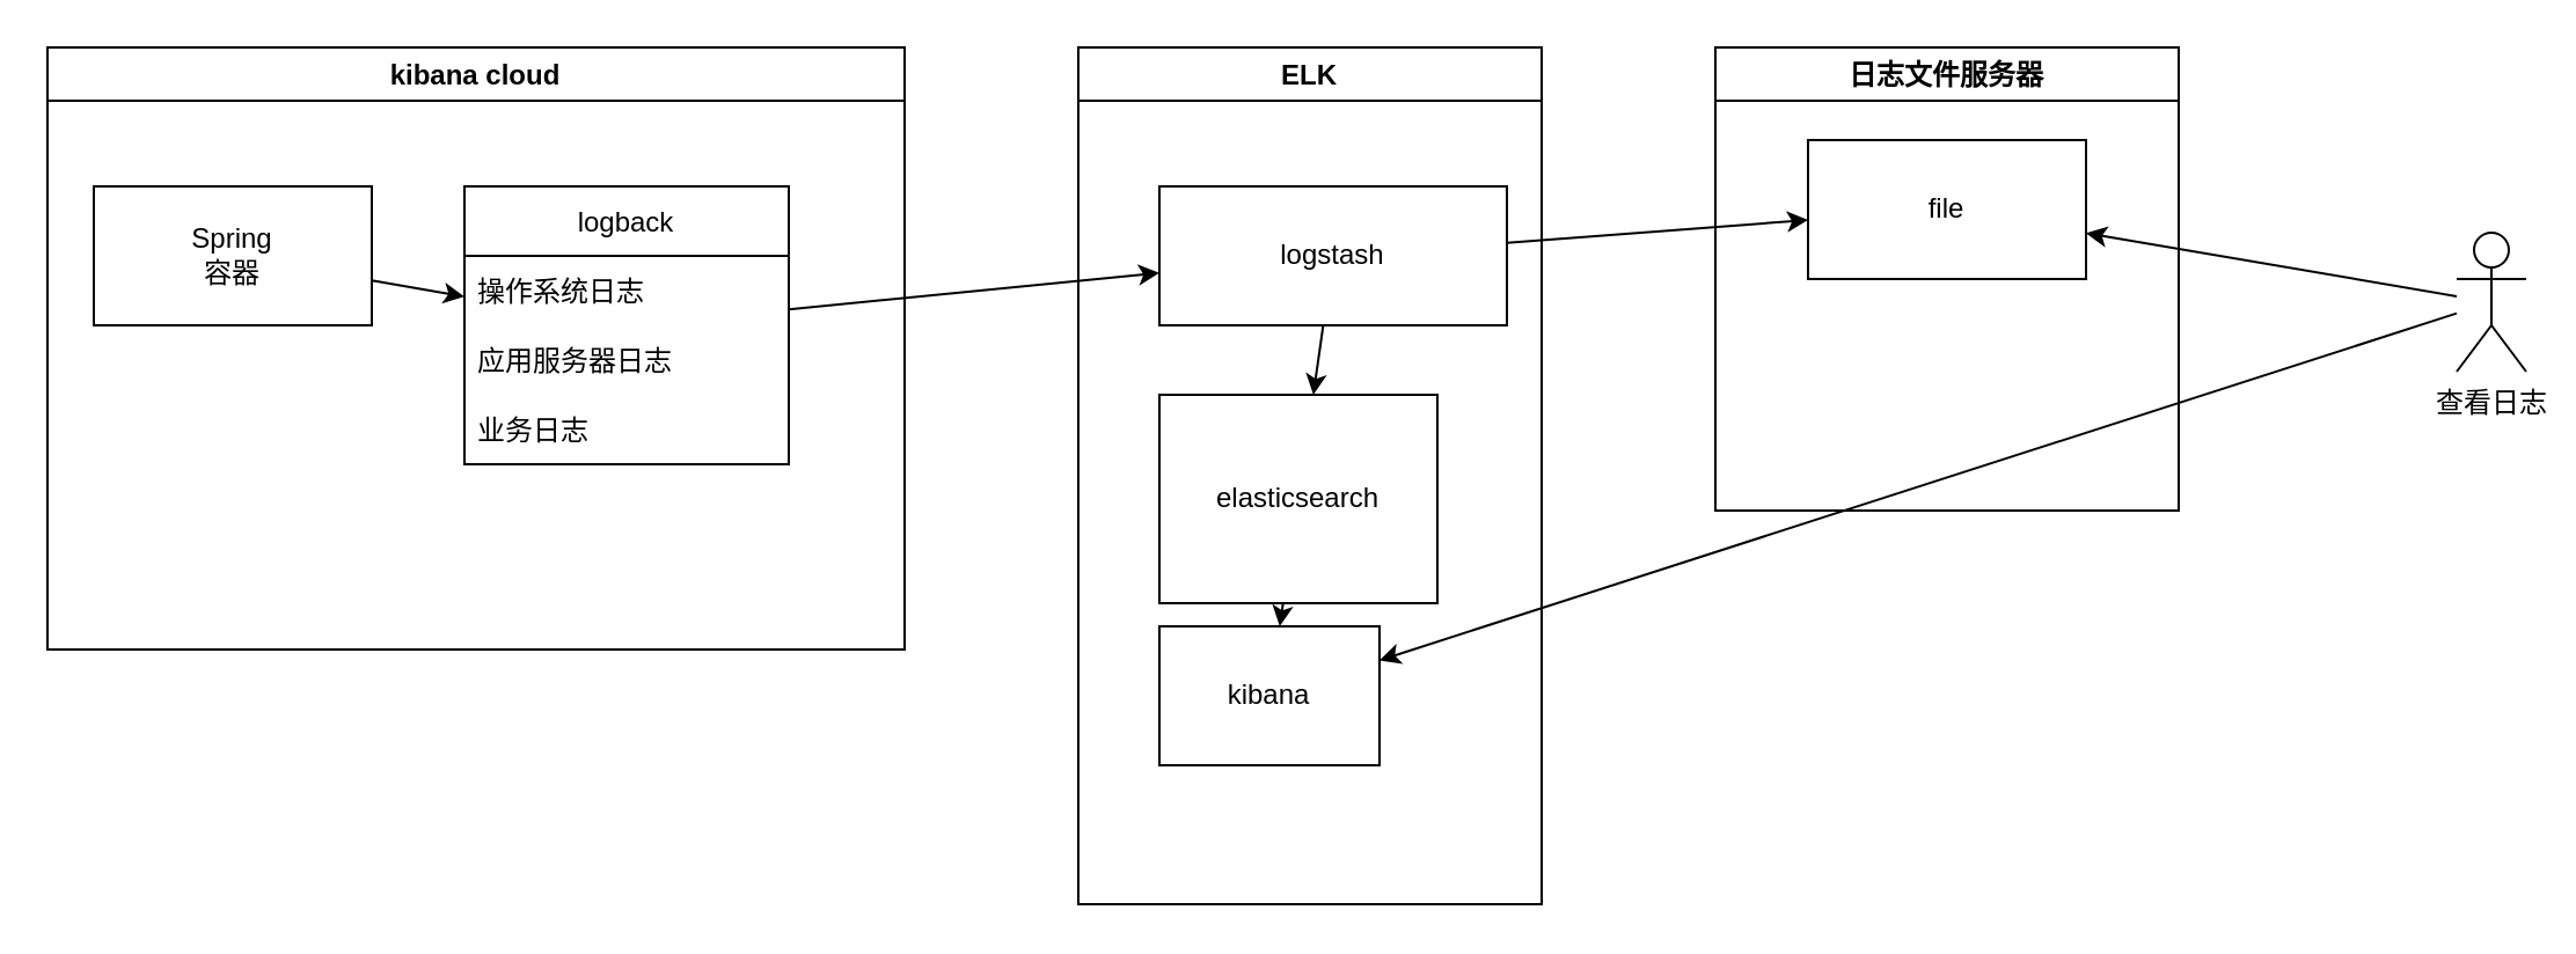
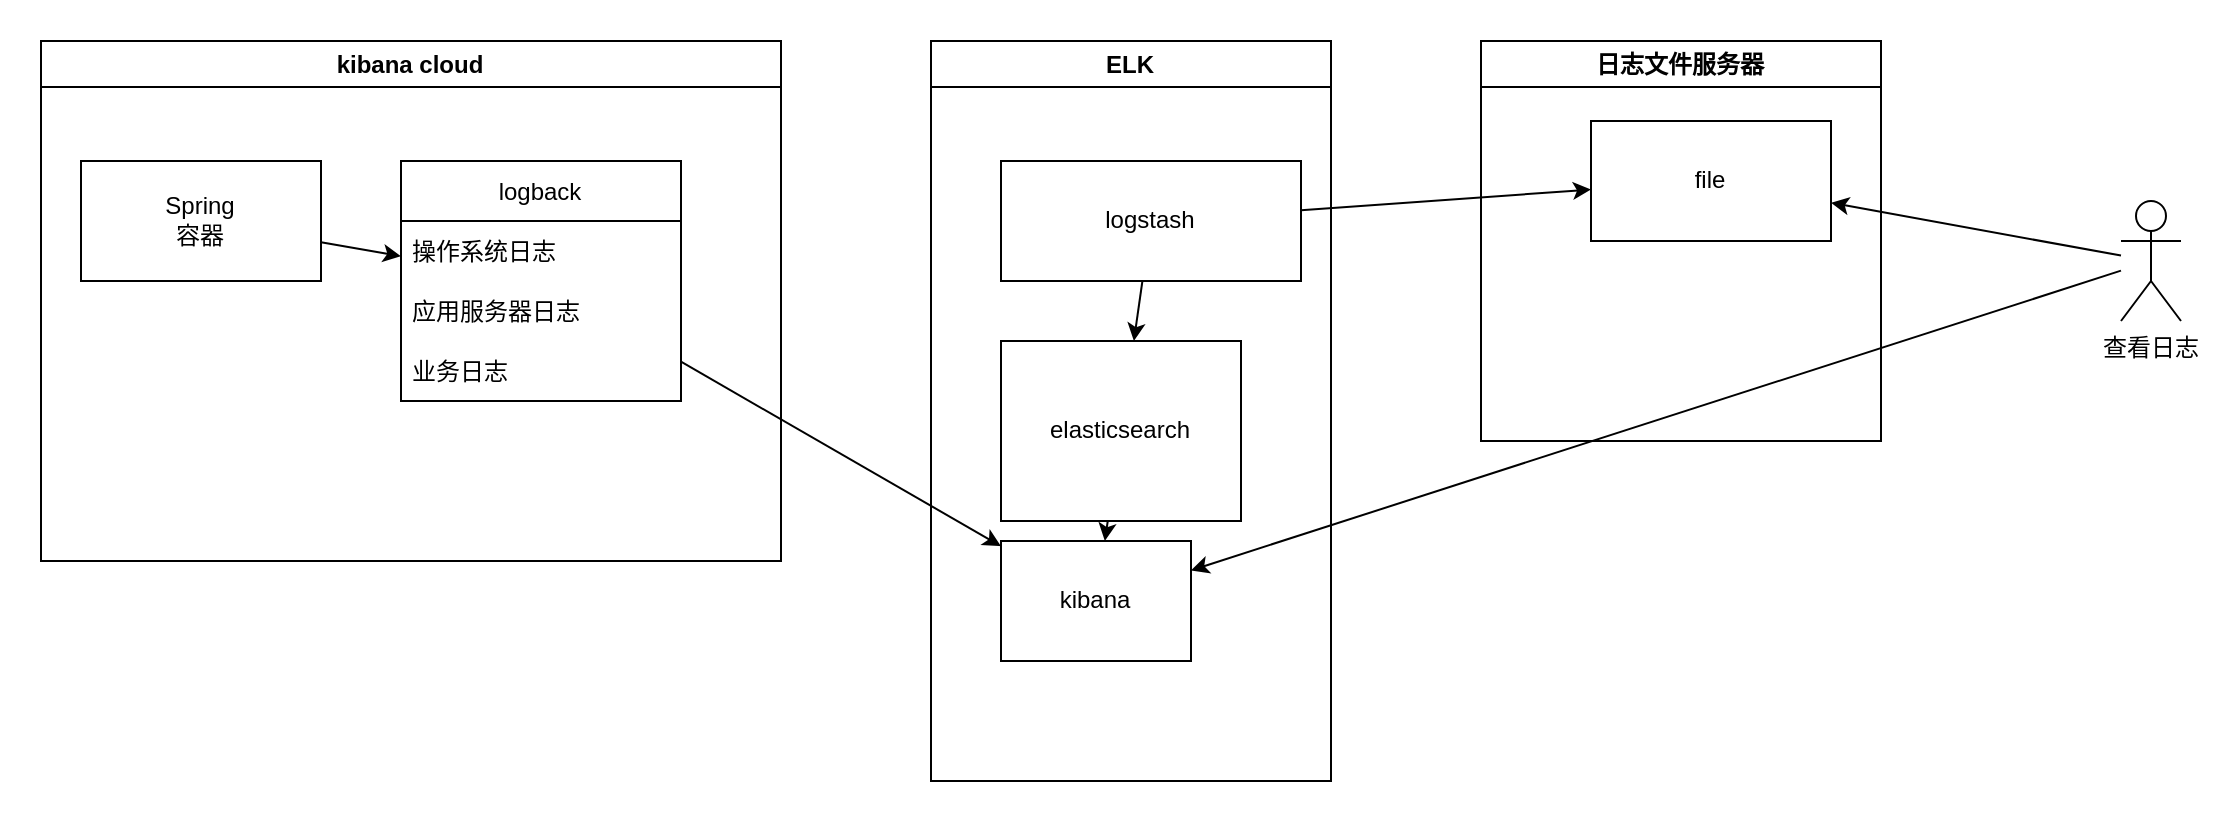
  <mxCell id="0" />
  <mxCell id="1" parent="0" />
- <mxCell id="2" value="" style="edgeStyle=none;html=1;" edge="1" parent="1" source="7" target="12"><mxGeometry relative="1" as="geometry"><mxPoint x="360" y="110" as="sourcePoint" /></mxGeometry></mxCell>
+ <mxCell id="2" value="" style="edgeStyle=none;html=1;" edge="1" parent="1" source="7" target="15"><mxGeometry relative="1" as="geometry"><mxPoint x="360" y="110" as="sourcePoint" /></mxGeometry></mxCell>
  <mxCell id="3" value="" style="edgeStyle=none;html=1;" edge="1" parent="1" source="12" target="18"><mxGeometry relative="1" as="geometry" /></mxCell>
  <mxCell id="4" value="kibana cloud" style="swimlane;" vertex="1" parent="1"><mxGeometry x="20" y="20" width="370" height="260" as="geometry" /></mxCell>
  <mxCell id="5" value="Spring&lt;br&gt;容器" style="rounded=0;whiteSpace=wrap;html=1;" vertex="1" parent="4"><mxGeometry x="20" y="60" width="120" height="60" as="geometry" /></mxCell>
  <mxCell id="6" value="" style="edgeStyle=none;html=1;" edge="1" parent="4" source="5" target="7"><mxGeometry relative="1" as="geometry"><mxPoint x="220" y="90" as="targetPoint" /></mxGeometry></mxCell>
  <mxCell id="7" value="logback" style="swimlane;fontStyle=0;childLayout=stackLayout;horizontal=1;startSize=30;horizontalStack=0;resizeParent=1;resizeParentMax=0;resizeLast=0;collapsible=1;marginBottom=0;" vertex="1" parent="4"><mxGeometry x="180" y="60" width="140" height="120" as="geometry" /></mxCell>
  <mxCell id="8" value="操作系统日志" style="text;strokeColor=none;fillColor=none;align=left;verticalAlign=middle;spacingLeft=4;spacingRight=4;overflow=hidden;points=[[0,0.5],[1,0.5]];portConstraint=eastwest;rotatable=0;" vertex="1" parent="7"><mxGeometry y="30" width="140" height="30" as="geometry" /></mxCell>
  <mxCell id="9" value="应用服务器日志" style="text;strokeColor=none;fillColor=none;align=left;verticalAlign=middle;spacingLeft=4;spacingRight=4;overflow=hidden;points=[[0,0.5],[1,0.5]];portConstraint=eastwest;rotatable=0;" vertex="1" parent="7"><mxGeometry y="60" width="140" height="30" as="geometry" /></mxCell>
  <mxCell id="10" value="业务日志" style="text;strokeColor=none;fillColor=none;align=left;verticalAlign=middle;spacingLeft=4;spacingRight=4;overflow=hidden;points=[[0,0.5],[1,0.5]];portConstraint=eastwest;rotatable=0;" vertex="1" parent="7"><mxGeometry y="90" width="140" height="30" as="geometry" /></mxCell>
  <mxCell id="11" value="ELK" style="swimlane;" vertex="1" parent="1"><mxGeometry x="465" y="20" width="200" height="370" as="geometry" /></mxCell>
  <mxCell id="12" value="logstash" style="rounded=0;whiteSpace=wrap;html=1;" vertex="1" parent="11"><mxGeometry x="35" y="60" width="150" height="60" as="geometry" /></mxCell>
  <mxCell id="13" value="elasticsearch" style="rounded=0;whiteSpace=wrap;html=1;" vertex="1" parent="11"><mxGeometry x="35" y="150" width="120" height="90" as="geometry" /></mxCell>
  <mxCell id="14" value="" style="edgeStyle=none;html=1;" edge="1" parent="11" source="12" target="13"><mxGeometry relative="1" as="geometry" /></mxCell>
  <mxCell id="15" value="kibana" style="rounded=0;whiteSpace=wrap;html=1;" vertex="1" parent="11"><mxGeometry x="35" y="250" width="95" height="60" as="geometry" /></mxCell>
  <mxCell id="16" value="" style="edgeStyle=none;html=1;" edge="1" parent="11" source="13" target="15"><mxGeometry relative="1" as="geometry" /></mxCell>
  <mxCell id="17" value="日志文件服务器" style="swimlane;" vertex="1" parent="1"><mxGeometry x="740" y="20" width="200" height="200" as="geometry" /></mxCell>
- <mxCell id="18" value="file" style="rounded=0;whiteSpace=wrap;html=1;" vertex="1" parent="17"><mxGeometry x="40" y="40" width="120" height="60" as="geometry" /></mxCell>
+ <mxCell id="18" value="file" style="rounded=0;whiteSpace=wrap;html=1;" vertex="1" parent="17"><mxGeometry x="55" y="40" width="120" height="60" as="geometry" /></mxCell>
  <mxCell id="19" style="edgeStyle=none;html=1;" edge="1" parent="1" source="21" target="18"><mxGeometry relative="1" as="geometry" /></mxCell>
  <mxCell id="20" style="edgeStyle=none;html=1;" edge="1" parent="1" source="21" target="15"><mxGeometry relative="1" as="geometry" /></mxCell>
  <mxCell id="21" value="查看日志" style="shape=umlActor;verticalLabelPosition=bottom;verticalAlign=top;html=1;outlineConnect=0;" vertex="1" parent="1"><mxGeometry x="1060" y="100" width="30" height="60" as="geometry" /></mxCell>
